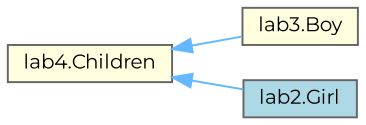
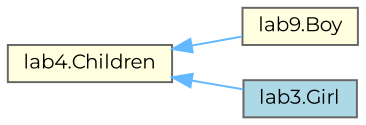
  digraph {
    fontname=Montserrat
    rankdir=LR
    node [color=grey40 fillcolor=lightyellow fontname=Montserrat fontsize=10 shape=box style=filled]
    edge [color=steelblue1 dir=back fontname=Montserrat fontsize=10 labelfontname=Helvetica labelfontsize=10 style=solid]
    n1 [height=0.2 label="lab4.Children" width=0.4]
-   n2 [height=0.2 label="lab3.Boy" width=0.4]
-   n3 [fillcolor=lightblue height=0.2 label="lab2.Girl" width=0.4]
+   n2 [height=0.2 label="lab9.Boy" width=0.4]
+   n3 [fillcolor=lightblue height=0.2 label="lab3.Girl" width=0.4]
    n1 -> n2
    n1 -> n3
  }
